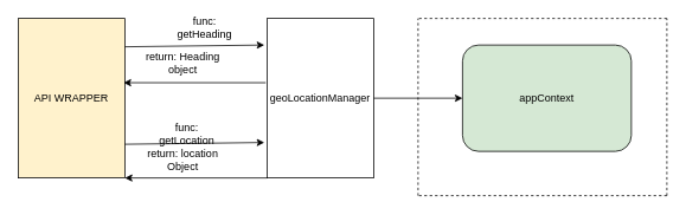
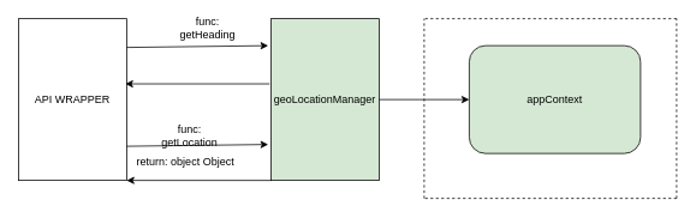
  <mxCell id="0" />
  <mxCell id="1" parent="0" />
- <mxCell id="2" value="geoLocationManager" style="rounded=0;whiteSpace=wrap;html=1;" vertex="1" parent="1"><mxGeometry x="300" y="20" width="120" height="180" as="geometry" /></mxCell>
- <mxCell id="3" value="API WRAPPER" style="rounded=0;whiteSpace=wrap;html=1;fillColor=#fff2cc;" vertex="1" parent="1"><mxGeometry x="20" y="20" width="120" height="180" as="geometry" /></mxCell>
+ <mxCell id="2" value="geoLocationManager" style="rounded=0;whiteSpace=wrap;html=1;fillColor=#d5e8d4;" vertex="1" parent="1"><mxGeometry x="300" y="20" width="120" height="180" as="geometry" /></mxCell>
+ <mxCell id="3" value="API WRAPPER" style="rounded=0;whiteSpace=wrap;html=1;" vertex="1" parent="1"><mxGeometry x="20" y="20" width="120" height="180" as="geometry" /></mxCell>
  <mxCell id="4" value="" style="endArrow=classic;html=1;exitX=1.021;exitY=0.428;exitDx=0;exitDy=0;exitPerimeter=0;entryX=-0.004;entryY=0.417;entryDx=0;entryDy=0;entryPerimeter=0;" edge="1" parent="1"><mxGeometry width="50" height="50" relative="1" as="geometry"><mxPoint x="140" y="161.98" as="sourcePoint" /><mxPoint x="297" y="160" as="targetPoint" /></mxGeometry></mxCell>
  <mxCell id="5" value="" style="endArrow=classic;html=1;exitX=1.021;exitY=0.428;exitDx=0;exitDy=0;exitPerimeter=0;entryX=-0.004;entryY=0.417;entryDx=0;entryDy=0;entryPerimeter=0;" edge="1" parent="1"><mxGeometry width="50" height="50" relative="1" as="geometry"><mxPoint x="140" y="51.98" as="sourcePoint" /><mxPoint x="297" y="50" as="targetPoint" /></mxGeometry></mxCell>
  <mxCell id="6" value="func: getHeading" style="text;html=1;strokeColor=none;fillColor=none;align=center;verticalAlign=middle;whiteSpace=wrap;rounded=0;" vertex="1" parent="1"><mxGeometry x="210" y="20" width="40" height="20" as="geometry" /></mxCell>
  <mxCell id="7" value="func: getLocation" style="text;html=1;strokeColor=none;fillColor=none;align=center;verticalAlign=middle;whiteSpace=wrap;rounded=0;" vertex="1" parent="1"><mxGeometry x="190" y="140" width="40" height="20" as="geometry" /></mxCell>
  <mxCell id="8" value="" style="endArrow=classic;html=1;exitX=0;exitY=1;exitDx=0;exitDy=0;entryX=1;entryY=1;entryDx=0;entryDy=0;" edge="1" parent="1" source="2" target="3"><mxGeometry width="50" height="50" relative="1" as="geometry"><mxPoint x="180" y="210" as="sourcePoint" /><mxPoint x="230" y="160" as="targetPoint" /></mxGeometry></mxCell>
- <mxCell id="9" value="return: location Object" style="text;html=1;strokeColor=none;fillColor=none;align=center;verticalAlign=middle;whiteSpace=wrap;rounded=0;" vertex="1" parent="1"><mxGeometry x="148" y="170" width="115" height="20" as="geometry" /></mxCell>
+ <mxCell id="9" value="return: object Object" style="text;html=1;strokeColor=none;fillColor=none;align=center;verticalAlign=middle;whiteSpace=wrap;rounded=0;" vertex="1" parent="1"><mxGeometry x="148" y="170" width="115" height="20" as="geometry" /></mxCell>
  <mxCell id="10" value="" style="endArrow=classic;html=1;exitX=-0.012;exitY=0.403;exitDx=0;exitDy=0;exitPerimeter=0;entryX=0.988;entryY=0.403;entryDx=0;entryDy=0;entryPerimeter=0;" edge="1" parent="1" source="2" target="3"><mxGeometry width="50" height="50" relative="1" as="geometry"><mxPoint x="180" y="210" as="sourcePoint" /><mxPoint x="230" y="160" as="targetPoint" /></mxGeometry></mxCell>
- <mxCell id="11" value="return: Heading object" style="text;html=1;strokeColor=none;fillColor=none;align=center;verticalAlign=middle;whiteSpace=wrap;rounded=0;" vertex="1" parent="1"><mxGeometry x="158" y="60" width="95" height="20" as="geometry" /></mxCell>
  <mxCell id="12" value="" style="endArrow=classic;html=1;" edge="1" parent="1"><mxGeometry width="50" height="50" relative="1" as="geometry"><mxPoint x="420" y="110" as="sourcePoint" /><mxPoint x="520" y="110" as="targetPoint" /></mxGeometry></mxCell>
  <mxCell id="13" value="appContext" style="rounded=1;whiteSpace=wrap;html=1;fillColor=#d5e8d4;" vertex="1" parent="1"><mxGeometry x="520" y="50" width="190" height="120" as="geometry" /></mxCell>
  <mxCell id="14" value="" style="endArrow=none;dashed=1;html=1;" edge="1" parent="1"><mxGeometry width="50" height="50" relative="1" as="geometry"><mxPoint x="470" y="220" as="sourcePoint" /><mxPoint x="470" y="20" as="targetPoint" /></mxGeometry></mxCell>
  <mxCell id="15" value="" style="endArrow=none;dashed=1;html=1;" edge="1" parent="1"><mxGeometry width="50" height="50" relative="1" as="geometry"><mxPoint x="750" y="220" as="sourcePoint" /><mxPoint x="750" y="20" as="targetPoint" /></mxGeometry></mxCell>
  <mxCell id="16" value="" style="endArrow=none;dashed=1;html=1;" edge="1" parent="1"><mxGeometry width="50" height="50" relative="1" as="geometry"><mxPoint x="750" y="220" as="sourcePoint" /><mxPoint x="470" y="220" as="targetPoint" /></mxGeometry></mxCell>
  <mxCell id="17" value="" style="endArrow=none;dashed=1;html=1;" edge="1" parent="1"><mxGeometry width="50" height="50" relative="1" as="geometry"><mxPoint x="750" y="20" as="sourcePoint" /><mxPoint x="470" y="20" as="targetPoint" /></mxGeometry></mxCell>
